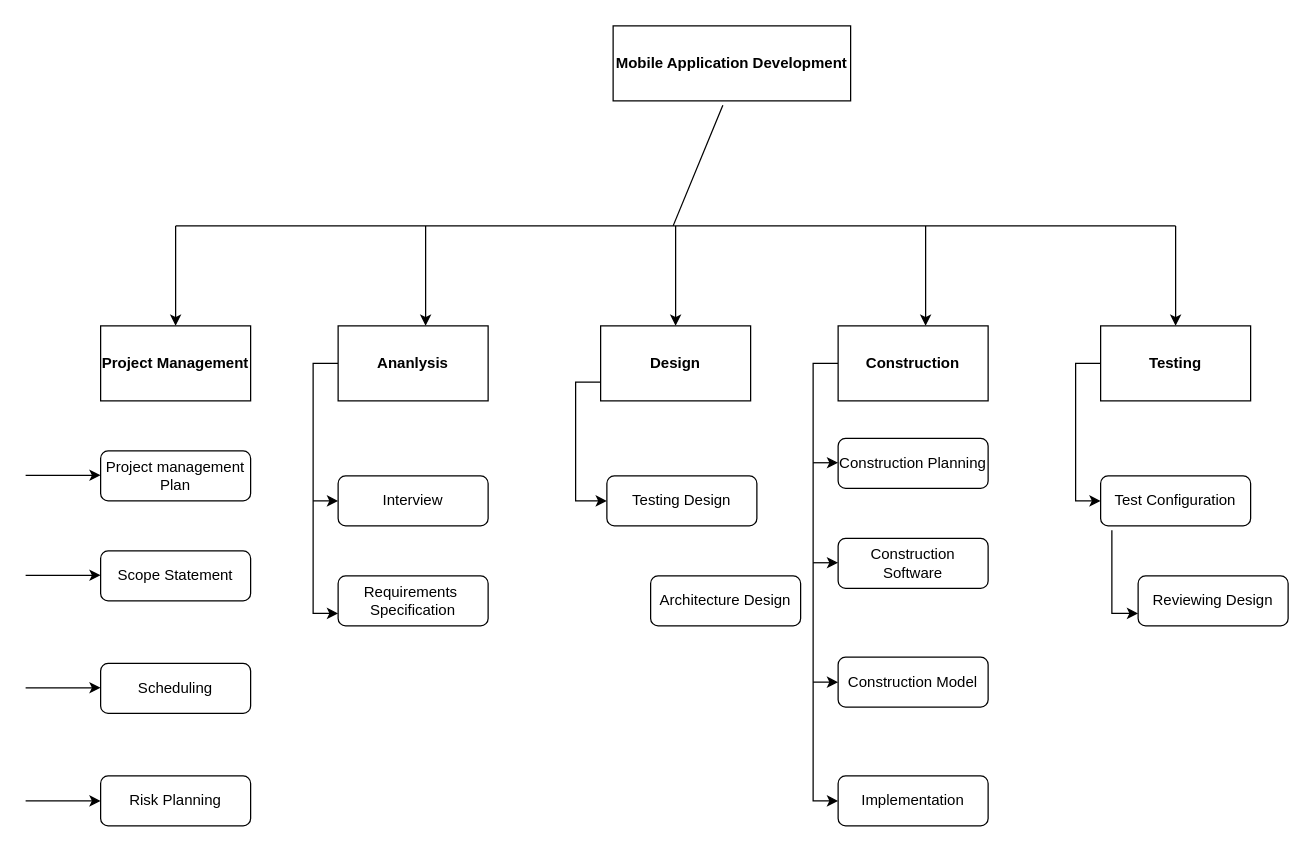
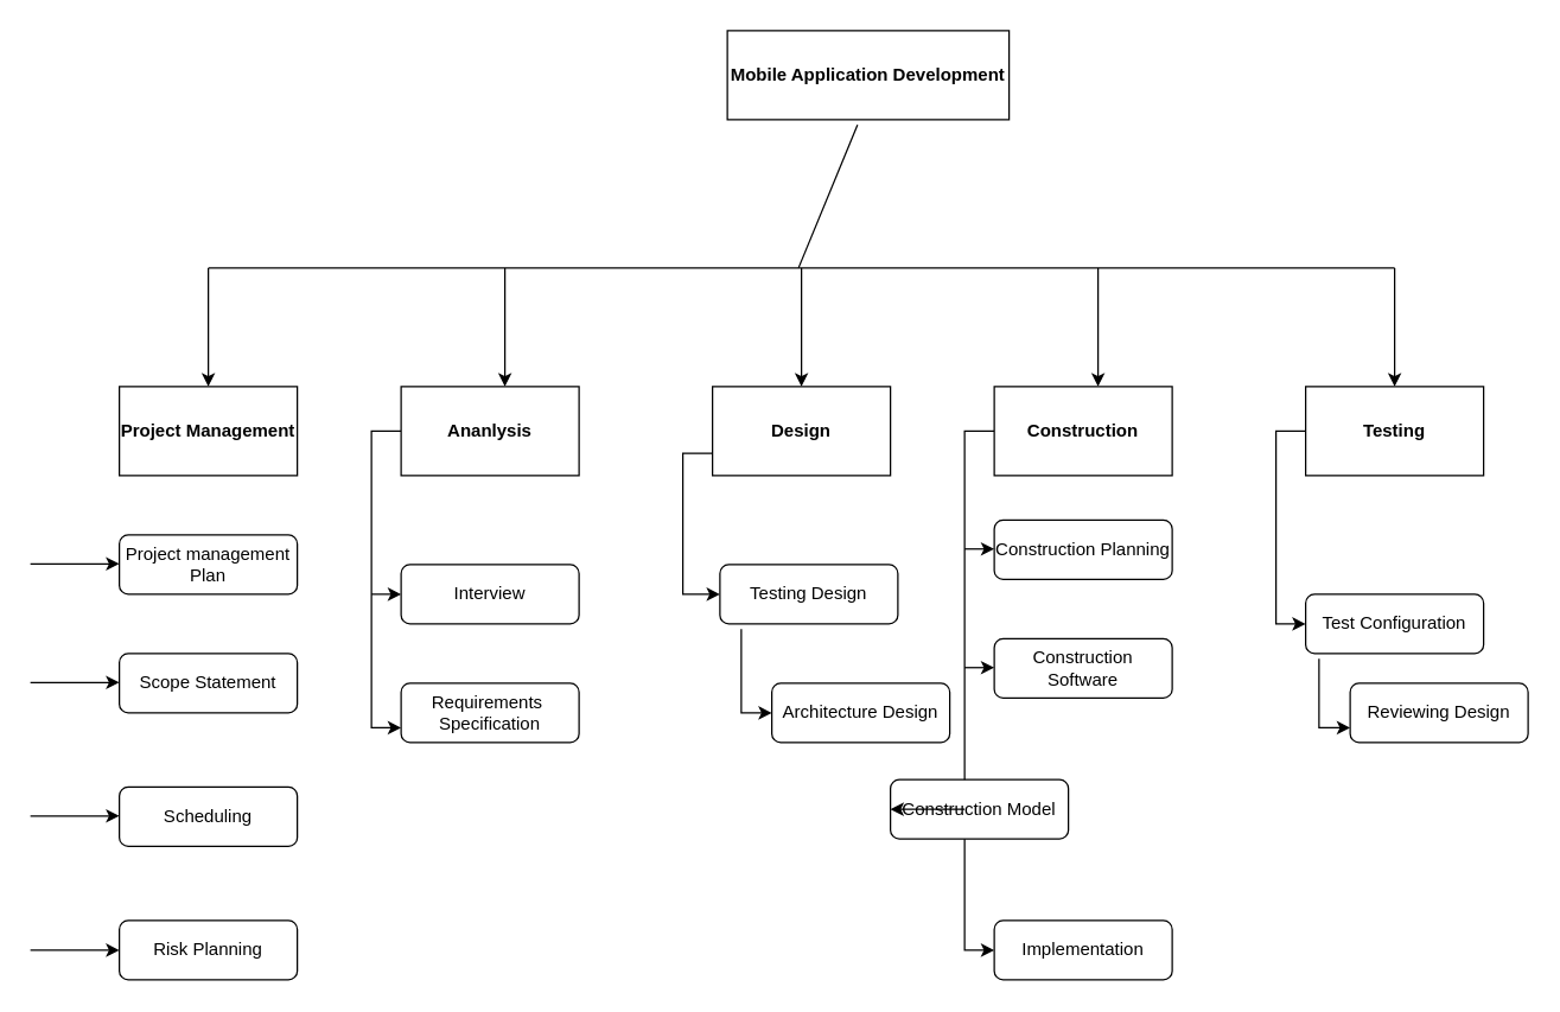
  <mxCell id="0" />
  <mxCell id="1" parent="0" />
  <mxCell id="2" value="&lt;b&gt;Mobile Application Development&lt;/b&gt;" style="rounded=0;whiteSpace=wrap;html=1;" parent="1" vertex="1"><mxGeometry x="490" y="20" width="190" height="60" as="geometry" /></mxCell>
  <mxCell id="3" value="" style="endArrow=none;html=1;entryX=0.462;entryY=1.057;entryDx=0;entryDy=0;entryPerimeter=0;" parent="1" target="2" edge="1"><mxGeometry width="50" height="50" relative="1" as="geometry"><mxPoint x="538" y="180" as="sourcePoint" /><mxPoint x="580" y="210" as="targetPoint" /></mxGeometry></mxCell>
  <mxCell id="4" value="" style="endArrow=none;html=1;" parent="1" edge="1"><mxGeometry width="50" height="50" relative="1" as="geometry"><mxPoint y="180" as="sourcePoint" x="140" /><mxPoint x="940" y="180" as="targetPoint" /></mxGeometry></mxCell>
  <mxCell id="5" value="" style="endArrow=classic;html=1;" parent="1" edge="1"><mxGeometry width="50" height="50" relative="1" as="geometry"><mxPoint y="180" as="sourcePoint" x="140" /><mxPoint y="260" as="targetPoint" x="140" /></mxGeometry></mxCell>
  <mxCell id="6" value="&lt;b&gt;Project Management&lt;/b&gt;" style="rounded=0;whiteSpace=wrap;html=1;" parent="1" vertex="1"><mxGeometry x="80" y="260" width="120" height="60" as="geometry" /></mxCell>
  <mxCell id="7" value="" style="endArrow=classic;html=1;" parent="1" edge="1"><mxGeometry width="50" height="50" relative="1" as="geometry"><mxPoint x="540" y="180" as="sourcePoint" /><mxPoint x="540" y="260" as="targetPoint" /></mxGeometry></mxCell>
  <mxCell id="8" value="" style="endArrow=classic;html=1;" parent="1" edge="1"><mxGeometry width="50" height="50" relative="1" as="geometry"><mxPoint x="740" y="180" as="sourcePoint" /><mxPoint x="740" y="260" as="targetPoint" /></mxGeometry></mxCell>
  <mxCell id="9" value="" style="endArrow=classic;html=1;" parent="1" edge="1"><mxGeometry width="50" height="50" relative="1" as="geometry"><mxPoint x="940" y="180" as="sourcePoint" /><mxPoint x="940" y="260" as="targetPoint" /></mxGeometry></mxCell>
  <mxCell id="10" value="" style="endArrow=classic;html=1;" parent="1" edge="1"><mxGeometry width="50" height="50" relative="1" as="geometry"><mxPoint x="340" y="180" as="sourcePoint" /><mxPoint x="340" y="260" as="targetPoint" /></mxGeometry></mxCell>
  <mxCell id="11" style="edgeStyle=orthogonalEdgeStyle;rounded=0;orthogonalLoop=1;jettySize=auto;html=1;entryX=0;entryY=0.75;entryDx=0;entryDy=0;exitX=0;exitY=0.5;exitDx=0;exitDy=0;" parent="1" source="12" target="28" edge="1"><mxGeometry relative="1" as="geometry" /></mxCell>
  <mxCell id="12" value="&lt;b&gt;Ananlysis&lt;/b&gt;" style="rounded=0;whiteSpace=wrap;html=1;" parent="1" vertex="1"><mxGeometry x="270" y="260" width="120" height="60" as="geometry" /></mxCell>
  <mxCell id="13" style="edgeStyle=orthogonalEdgeStyle;rounded=0;orthogonalLoop=1;jettySize=auto;html=1;entryX=0;entryY=0.5;entryDx=0;entryDy=0;exitX=0;exitY=0.75;exitDx=0;exitDy=0;" parent="1" source="14" target="31" edge="1"><mxGeometry relative="1" as="geometry" /></mxCell>
  <mxCell id="14" value="&lt;b&gt;Design&lt;/b&gt;" style="rounded=0;whiteSpace=wrap;html=1;" parent="1" vertex="1"><mxGeometry x="480" y="260" width="120" height="60" as="geometry" /></mxCell>
  <mxCell id="15" style="edgeStyle=orthogonalEdgeStyle;rounded=0;orthogonalLoop=1;jettySize=auto;html=1;entryX=0;entryY=0.5;entryDx=0;entryDy=0;exitX=0;exitY=0.5;exitDx=0;exitDy=0;" parent="1" source="16" target="36" edge="1"><mxGeometry relative="1" as="geometry" /></mxCell>
  <mxCell id="16" value="&lt;b&gt;Construction&lt;/b&gt;" style="rounded=0;whiteSpace=wrap;html=1;" parent="1" vertex="1"><mxGeometry x="670" y="260" width="120" height="60" as="geometry" /></mxCell>
  <mxCell id="17" style="edgeStyle=orthogonalEdgeStyle;rounded=0;orthogonalLoop=1;jettySize=auto;html=1;entryX=0;entryY=0.5;entryDx=0;entryDy=0;exitX=0;exitY=0.5;exitDx=0;exitDy=0;" parent="1" source="18" target="38" edge="1"><mxGeometry relative="1" as="geometry" /></mxCell>
  <mxCell id="18" value="&lt;b&gt;Testing&lt;/b&gt;" style="rounded=0;whiteSpace=wrap;html=1;" parent="1" vertex="1"><mxGeometry x="880" y="260" width="120" height="60" as="geometry" /></mxCell>
  <mxCell id="19" value="Project management&lt;br&gt;Plan" style="rounded=1;whiteSpace=wrap;html=1;" parent="1" vertex="1"><mxGeometry x="80" y="360" width="120" height="40" as="geometry" /></mxCell>
  <mxCell id="20" value="Scope Statement" style="rounded=1;whiteSpace=wrap;html=1;" parent="1" vertex="1"><mxGeometry x="80" y="440" width="120" height="40" as="geometry" /></mxCell>
  <mxCell id="21" value="Scheduling" style="rounded=1;whiteSpace=wrap;html=1;" parent="1" vertex="1"><mxGeometry x="80" y="530" width="120" height="40" as="geometry" /></mxCell>
  <mxCell id="22" value="Risk Planning" style="rounded=1;whiteSpace=wrap;html=1;" parent="1" vertex="1"><mxGeometry x="80" y="620" width="120" height="40" as="geometry" /></mxCell>
  <mxCell id="23" value="" style="endArrow=classic;html=1;entryX=0;entryY=0.5;entryDx=0;entryDy=0;" parent="1" target="22" edge="1"><mxGeometry width="50" height="50" relative="1" as="geometry"><mxPoint x="20" y="640" as="sourcePoint" /><mxPoint x="480" y="500" as="targetPoint" /></mxGeometry></mxCell>
  <mxCell id="24" value="" style="endArrow=classic;html=1;entryX=0;entryY=0.5;entryDx=0;entryDy=0;" parent="1" edge="1"><mxGeometry width="50" height="50" relative="1" as="geometry"><mxPoint x="20" y="549.5" as="sourcePoint" /><mxPoint x="80" y="549.5" as="targetPoint" /></mxGeometry></mxCell>
  <mxCell id="25" value="" style="endArrow=classic;html=1;entryX=0;entryY=0.5;entryDx=0;entryDy=0;" parent="1" edge="1"><mxGeometry width="50" height="50" relative="1" as="geometry"><mxPoint x="20" y="459.5" as="sourcePoint" /><mxPoint x="80" y="459.5" as="targetPoint" /></mxGeometry></mxCell>
  <mxCell id="26" value="" style="endArrow=classic;html=1;entryX=0;entryY=0.5;entryDx=0;entryDy=0;" parent="1" edge="1"><mxGeometry width="50" height="50" relative="1" as="geometry"><mxPoint x="20" y="379.5" as="sourcePoint" /><mxPoint x="80" y="379.5" as="targetPoint" /></mxGeometry></mxCell>
  <mxCell id="27" value="Interview" style="rounded=1;whiteSpace=wrap;html=1;" parent="1" vertex="1"><mxGeometry x="270" y="380" width="120" height="40" as="geometry" /></mxCell>
  <mxCell id="28" value="Requirements&amp;nbsp;&lt;br&gt;Specification" style="rounded=1;whiteSpace=wrap;html=1;" parent="1" vertex="1"><mxGeometry x="270" y="460" width="120" height="40" as="geometry" /></mxCell>
  <mxCell id="29" value="" style="endArrow=classic;html=1;entryX=0;entryY=0.5;entryDx=0;entryDy=0;" parent="1" target="27" edge="1"><mxGeometry width="50" height="50" relative="1" as="geometry"><mxPoint x="250" y="400" as="sourcePoint" /><mxPoint x="570" y="410" as="targetPoint" /></mxGeometry></mxCell>
+ <mxCell id="30" style="edgeStyle=orthogonalEdgeStyle;rounded=0;orthogonalLoop=1;jettySize=auto;html=1;entryX=0;entryY=0.5;entryDx=0;entryDy=0;exitX=0.12;exitY=1.085;exitDx=0;exitDy=0;exitPerimeter=0;" parent="1" source="31" target="32" edge="1"><mxGeometry relative="1" as="geometry"><Array as="points"><mxPoint x="499" y="480" /></Array></mxGeometry></mxCell>
  <mxCell id="31" value="Testing Design" style="rounded=1;whiteSpace=wrap;html=1;" parent="1" vertex="1"><mxGeometry x="485" y="380" width="120" height="40" as="geometry" /></mxCell>
  <mxCell id="32" value="Architecture Design" style="rounded=1;whiteSpace=wrap;html=1;" parent="1" vertex="1"><mxGeometry x="520" y="460" width="120" height="40" as="geometry" /></mxCell>
  <mxCell id="33" value="Construction Planning" style="rounded=1;whiteSpace=wrap;html=1;" parent="1" vertex="1"><mxGeometry x="670" y="350" width="120" height="40" as="geometry" /></mxCell>
  <mxCell id="34" value="Construction Software" style="rounded=1;whiteSpace=wrap;html=1;" parent="1" vertex="1"><mxGeometry x="670" y="430" width="120" height="40" as="geometry" /></mxCell>
- <mxCell id="35" value="Construction Model" style="rounded=1;whiteSpace=wrap;html=1;" parent="1" vertex="1"><mxGeometry x="670" y="525" width="120" height="40" as="geometry" /></mxCell>
+ <mxCell id="35" value="Construction Model" style="rounded=1;whiteSpace=wrap;html=1;" parent="1" vertex="1"><mxGeometry x="600" y="525" width="120" height="40" as="geometry" /></mxCell>
  <mxCell id="36" value="Implementation" style="rounded=1;whiteSpace=wrap;html=1;" parent="1" vertex="1"><mxGeometry x="670" y="620" width="120" height="40" as="geometry" /></mxCell>
  <mxCell id="37" style="edgeStyle=orthogonalEdgeStyle;rounded=0;orthogonalLoop=1;jettySize=auto;html=1;entryX=0;entryY=0.75;entryDx=0;entryDy=0;exitX=0.075;exitY=1.085;exitDx=0;exitDy=0;exitPerimeter=0;" parent="1" source="38" target="39" edge="1"><mxGeometry relative="1" as="geometry" /></mxCell>
- <mxCell id="38" value="Test Configuration" style="rounded=1;whiteSpace=wrap;html=1;" parent="1" vertex="1"><mxGeometry x="880" y="380" width="120" height="40" as="geometry" /></mxCell>
+ <mxCell id="38" value="Test Configuration" style="rounded=1;whiteSpace=wrap;html=1;" parent="1" vertex="1"><mxGeometry x="880" y="400" width="120" height="40" as="geometry" /></mxCell>
  <mxCell id="39" value="Reviewing Design" style="rounded=1;whiteSpace=wrap;html=1;" parent="1" vertex="1"><mxGeometry x="910" y="460" width="120" height="40" as="geometry" /></mxCell>
  <mxCell id="40" value="" style="endArrow=classic;html=1;entryX=0;entryY=0.5;entryDx=0;entryDy=0;" parent="1" target="35" edge="1"><mxGeometry width="50" height="50" relative="1" as="geometry"><mxPoint x="650" y="545" as="sourcePoint" /><mxPoint x="750" y="440" as="targetPoint" /></mxGeometry></mxCell>
  <mxCell id="41" value="" style="endArrow=classic;html=1;entryX=0;entryY=0.5;entryDx=0;entryDy=0;" parent="1" edge="1"><mxGeometry width="50" height="50" relative="1" as="geometry"><mxPoint x="650" y="449.5" as="sourcePoint" /><mxPoint x="670" y="449.5" as="targetPoint" /></mxGeometry></mxCell>
  <mxCell id="42" value="" style="endArrow=classic;html=1;entryX=0;entryY=0.5;entryDx=0;entryDy=0;" parent="1" edge="1"><mxGeometry width="50" height="50" relative="1" as="geometry"><mxPoint x="650" y="369.5" as="sourcePoint" /><mxPoint x="670" y="369.5" as="targetPoint" /></mxGeometry></mxCell>
